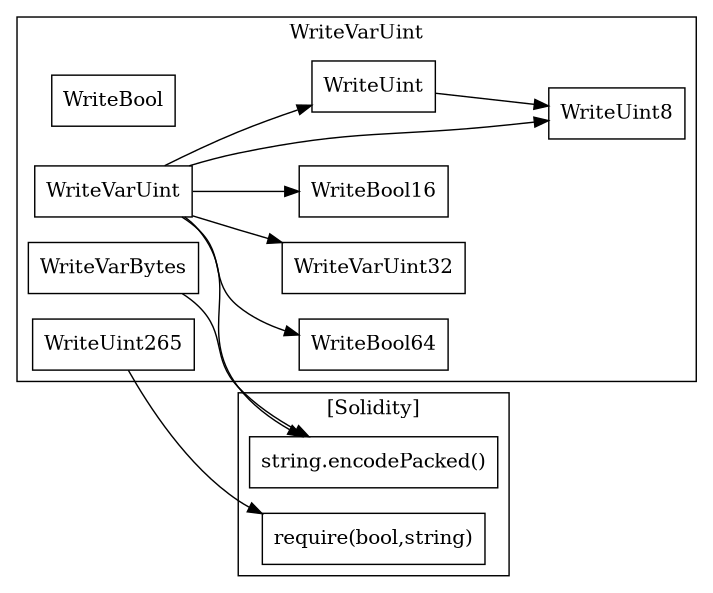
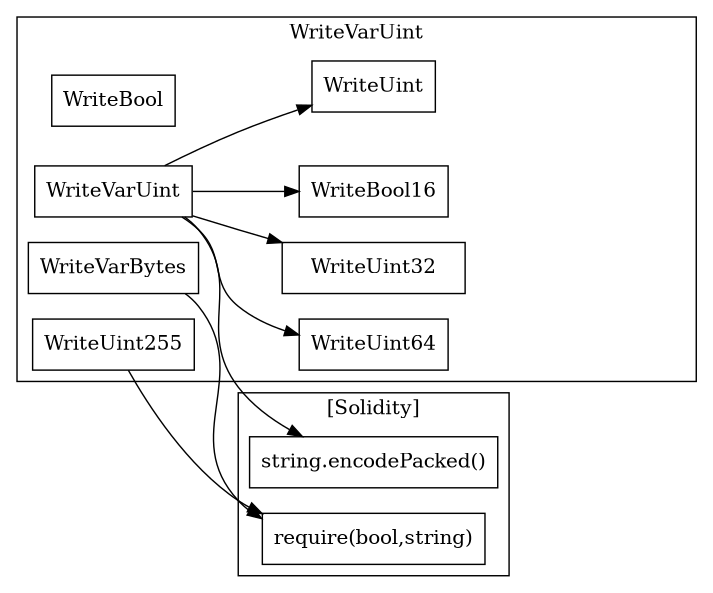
  strict digraph {
    rankdir=LR
    node [shape=box]
-   n1 [label=WriteUint8]
    n2 [label=WriteUint]
-   n3 [label=WriteBool64]
-   n4 [label=WriteVarUint32]
+   n3 [label=WriteUint64]
+   n4 [label=WriteUint32]
    n5 [label=WriteBool]
-   n6 [label=WriteUint265]
+   n6 [label=WriteUint255]
    n7 [label=WriteBool16]
    n8 [label=WriteVarBytes]
    n9 [label=WriteVarUint]
    "require(bool,string)"
    n11 [label="string.encodePacked()"]
    subgraph cluster_1 {
      label=WriteVarUint
-     n1
      n2
      n3
      n4
      n5
      n6
      n7
      n8
      n9
    }
    subgraph cluster_2 {
      label="[Solidity]"
      "require(bool,string)"
      n11
    }
-   n2 -> n1
    n6 -> "require(bool,string)"
-   n8 -> n11
-   n9 -> n1
+   n8 -> "require(bool,string)"
    n9 -> n2
    n9 -> n3
    n9 -> n4
    n9 -> n7
    n9 -> n11
  }
